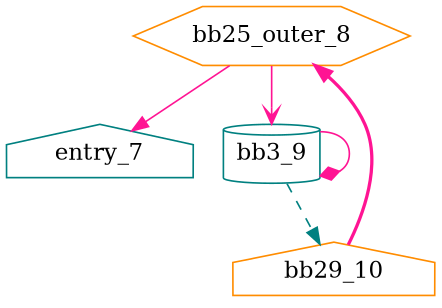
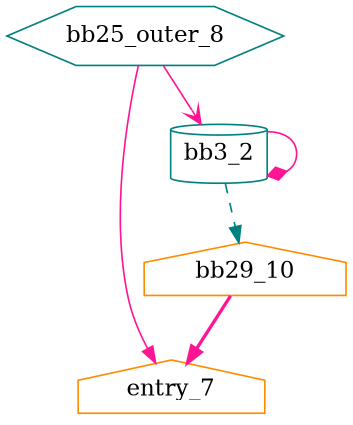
  digraph {
    node [color=darkorange shape=house]
    edge [arrowhead=normal color=deeppink style=solid]
-   bb25_outer_8 [shape=hexagon]
-   entry_7 [color=teal]
-   bb3_9 [color=teal shape=cylinder]
+   bb25_outer_8 [color=teal shape=hexagon]
+   entry_7
+   bb3_9 [color=teal shape=cylinder label=bb3_2]
    bb29_10
    bb25_outer_8 -> entry_7
    bb25_outer_8 -> bb3_9 [arrowhead=vee]
    bb3_9 -> bb3_9 [arrowhead=diamond]
    bb3_9 -> bb29_10 [color=teal style=dashed]
-   bb29_10 -> bb25_outer_8 [style=bold]
+   bb29_10 -> entry_7 [style=bold]
  }
